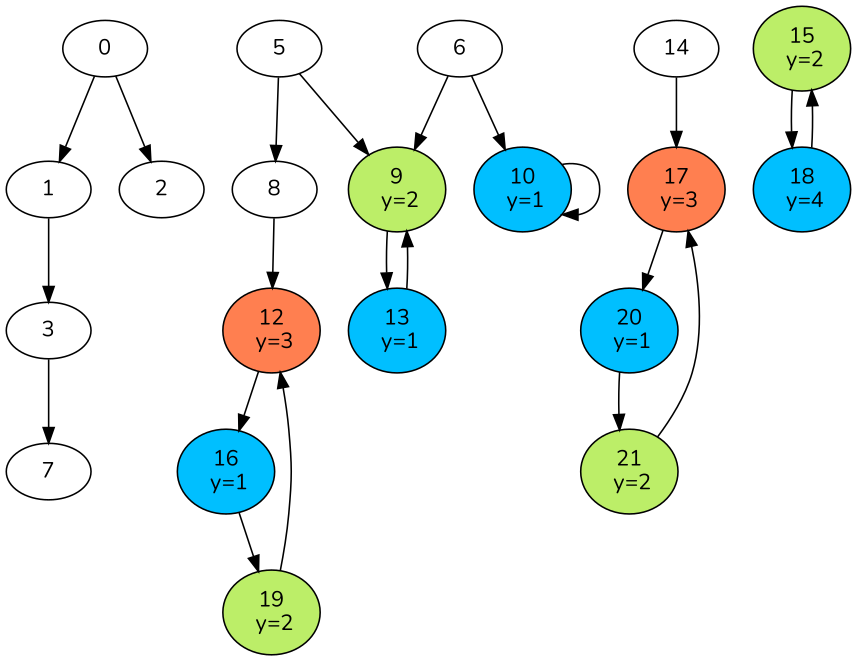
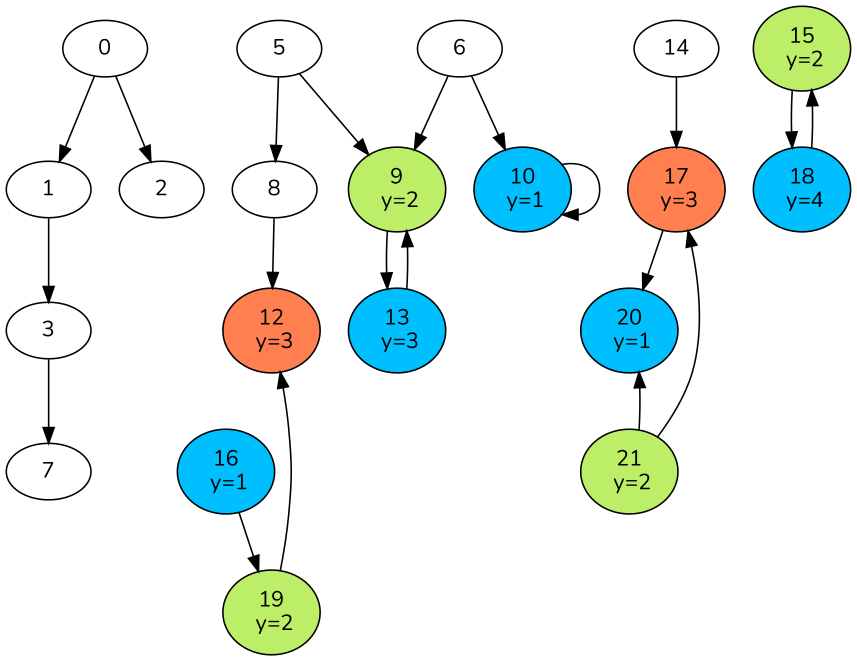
  digraph {
    fontname=Nunito
    node [fontname=Nunito style=filled]
    edge [fontname=Nunito]
    0 [style=""]
    1 [style=""]
    2 [style=""]
    3 [style=""]
    7 [style=""]
    5 [style=""]
    8 [style=""]
    n8 [fillcolor=darkolivegreen2 label="9\n y=2"]
    6 [style=""]
    n10 [fillcolor=deepskyblue label="10\n y=1"]
    n11 [fillcolor=coral label="12\n y=3"]
    n12 [fillcolor=deepskyblue label="16\n y=1"]
-   n13 [fillcolor=deepskyblue label="13\n y=1"]
+   n13 [fillcolor=deepskyblue label="13\n y=3"]
    n14 [fillcolor=coral label="17\n y=3"]
    14 [style=""]
    n16 [fillcolor=darkolivegreen2 label="15\n y=2"]
    n17 [fillcolor=deepskyblue label="18\n y=4"]
    n18 [fillcolor=darkolivegreen2 label="19\n y=2"]
    n19 [fillcolor=deepskyblue label="20\n y=1"]
    n20 [fillcolor=darkolivegreen2 label="21\n y=2"]
    0 -> 1
    0 -> 2
    1 -> 3
    3 -> 7
    5 -> 8
    5 -> n8
    8 -> n11
    n8 -> n13
    6 -> n8
    6 -> n10
    n10 -> n10
-   n11 -> n12
    n12 -> n18
    n13 -> n8
    n14 -> n19
    14 -> n14
    n16 -> n17
    n17 -> n16
    n18 -> n11
-   n19 -> n20
+   n20 -> n19
    n20 -> n14
  }
